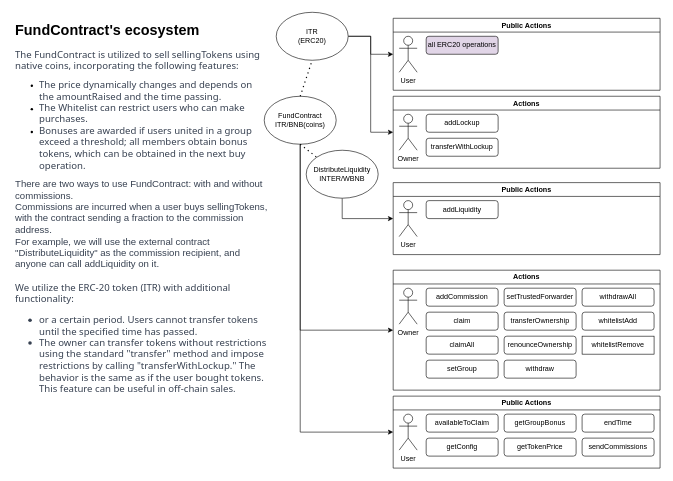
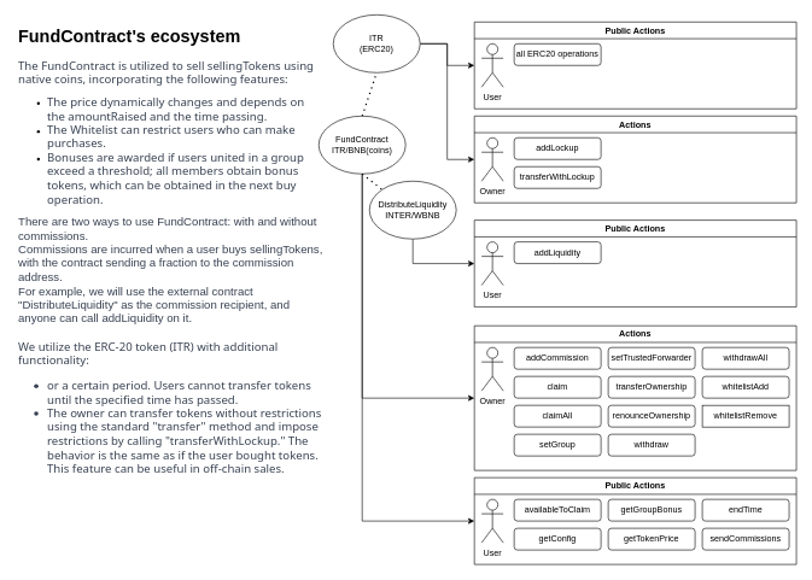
  <mxCell id="0" />
  <mxCell id="1" parent="0" />
  <mxCell id="2" style="edgeStyle=orthogonalEdgeStyle;rounded=0;orthogonalLoop=1;jettySize=auto;html=1;entryX=0;entryY=0.5;entryDx=0;entryDy=0;" edge="1" parent="1" source="4" target="34"><mxGeometry relative="1" as="geometry"><mxPoint x="620" y="50" as="targetPoint" /></mxGeometry></mxCell>
  <mxCell id="3" style="edgeStyle=orthogonalEdgeStyle;rounded=0;orthogonalLoop=1;jettySize=auto;html=1;entryX=0;entryY=0.5;entryDx=0;entryDy=0;" edge="1" parent="1" source="4" target="37"><mxGeometry relative="1" as="geometry" /></mxCell>
  <mxCell id="4" value="ITR&lt;br&gt;(ERC20)" style="ellipse;whiteSpace=wrap;html=1;" vertex="1" parent="1"><mxGeometry x="460" y="20" width="120" height="80" as="geometry" /></mxCell>
  <mxCell id="5" style="edgeStyle=orthogonalEdgeStyle;rounded=0;orthogonalLoop=1;jettySize=auto;html=1;exitX=0.5;exitY=1;exitDx=0;exitDy=0;entryX=0;entryY=0.5;entryDx=0;entryDy=0;" edge="1" parent="1" source="7" target="23"><mxGeometry relative="1" as="geometry"><mxPoint x="520" y="390" as="sourcePoint" /><mxPoint x="640" y="730" as="targetPoint" /><Array as="points"><mxPoint x="500" y="720" /></Array></mxGeometry></mxCell>
  <mxCell id="6" style="edgeStyle=orthogonalEdgeStyle;rounded=0;orthogonalLoop=1;jettySize=auto;html=1;exitX=0.5;exitY=1;exitDx=0;exitDy=0;entryX=0;entryY=0.5;entryDx=0;entryDy=0;" edge="1" parent="1" source="7" target="10"><mxGeometry relative="1" as="geometry"><mxPoint x="519.97" y="240" as="sourcePoint" /><mxPoint x="610" y="550" as="targetPoint" /><Array as="points"><mxPoint x="500" y="550" /></Array></mxGeometry></mxCell>
  <mxCell id="7" value="FundContract&lt;br&gt;ITR/BNB(coins)" style="ellipse;whiteSpace=wrap;html=1;" vertex="1" parent="1"><mxGeometry x="440" y="160" width="120" height="80" as="geometry" /></mxCell>
  <mxCell id="8" style="edgeStyle=orthogonalEdgeStyle;rounded=0;orthogonalLoop=1;jettySize=auto;html=1;exitX=0.5;exitY=1;exitDx=0;exitDy=0;entryX=0;entryY=0.5;entryDx=0;entryDy=0;" edge="1" parent="1" source="9" target="31"><mxGeometry relative="1" as="geometry"><mxPoint x="570" y="347" as="sourcePoint" /><mxPoint x="630" y="380" as="targetPoint" /><Array as="points"><mxPoint x="570" y="364" /></Array></mxGeometry></mxCell>
  <mxCell id="9" value="DistributeLiquidity&lt;br&gt;INTER/WBNB" style="ellipse;whiteSpace=wrap;html=1;" vertex="1" parent="1"><mxGeometry x="510" y="250" width="120" height="80" as="geometry" /></mxCell>
  <mxCell id="10" value="Actions" style="swimlane;whiteSpace=wrap;html=1;" vertex="1" parent="1"><mxGeometry x="655" y="450" width="445" height="200" as="geometry" /></mxCell>
  <mxCell id="11" value="Owner" style="shape=umlActor;verticalLabelPosition=bottom;verticalAlign=top;html=1;" vertex="1" parent="10"><mxGeometry x="10" y="30" width="30" height="60" as="geometry" /></mxCell>
  <mxCell id="12" value="addCommission" style="rounded=1;whiteSpace=wrap;html=1;" vertex="1" parent="10"><mxGeometry x="55" y="30" width="120" height="30" as="geometry" /></mxCell>
  <mxCell id="13" value="whitelistAdd" style="rounded=1;whiteSpace=wrap;html=1;" vertex="1" parent="10"><mxGeometry x="315" y="70" width="120" height="30" as="geometry" /></mxCell>
  <mxCell id="14" value="whitelistRemove" style="whiteSpace=wrap;html=1;rounded=0;" vertex="1" parent="10"><mxGeometry x="315" y="110" width="120" height="30" as="geometry" /></mxCell>
  <mxCell id="15" value="claim" style="rounded=1;whiteSpace=wrap;html=1;" vertex="1" parent="10"><mxGeometry x="55" y="70" width="120" height="30" as="geometry" /></mxCell>
  <mxCell id="16" value="claimAll" style="rounded=1;whiteSpace=wrap;html=1;" vertex="1" parent="10"><mxGeometry x="55" y="110" width="120" height="30" as="geometry" /></mxCell>
  <mxCell id="17" value="setGroup" style="rounded=1;whiteSpace=wrap;html=1;" vertex="1" parent="10"><mxGeometry x="55" y="150" width="120" height="30" as="geometry" /></mxCell>
  <mxCell id="18" value="setTrustedForwarder" style="rounded=1;whiteSpace=wrap;html=1;" vertex="1" parent="10"><mxGeometry x="185" y="30" width="120" height="30" as="geometry" /></mxCell>
  <mxCell id="19" value="transferOwnership" style="rounded=1;whiteSpace=wrap;html=1;" vertex="1" parent="10"><mxGeometry x="185" y="70" width="120" height="30" as="geometry" /></mxCell>
  <mxCell id="20" value="renounceOwnership" style="rounded=1;whiteSpace=wrap;html=1;" vertex="1" parent="10"><mxGeometry x="185" y="110" width="120" height="30" as="geometry" /></mxCell>
  <mxCell id="21" value="withdraw" style="rounded=1;whiteSpace=wrap;html=1;" vertex="1" parent="10"><mxGeometry x="185" y="150" width="120" height="30" as="geometry" /></mxCell>
  <mxCell id="22" value="withdrawAll" style="rounded=1;whiteSpace=wrap;html=1;" vertex="1" parent="10"><mxGeometry x="315" y="30" width="120" height="30" as="geometry" /></mxCell>
  <mxCell id="23" value="Public Actions" style="swimlane;whiteSpace=wrap;html=1;" vertex="1" parent="1"><mxGeometry x="655" y="660" width="445" height="120" as="geometry" /></mxCell>
  <mxCell id="24" value="User" style="shape=umlActor;verticalLabelPosition=bottom;verticalAlign=top;html=1;" vertex="1" parent="23"><mxGeometry x="10" y="30" width="30" height="60" as="geometry" /></mxCell>
  <mxCell id="25" value="sendCommissions" style="rounded=1;whiteSpace=wrap;html=1;" vertex="1" parent="23"><mxGeometry x="315" y="70" width="120" height="30" as="geometry" /></mxCell>
  <mxCell id="26" value="availableToClaim" style="rounded=1;whiteSpace=wrap;html=1;" vertex="1" parent="23"><mxGeometry x="55" y="30" width="120" height="30" as="geometry" /></mxCell>
  <mxCell id="27" value="getTokenPrice" style="rounded=1;whiteSpace=wrap;html=1;" vertex="1" parent="23"><mxGeometry x="185" y="70" width="120" height="30" as="geometry" /></mxCell>
  <mxCell id="28" value="getGroupBonus" style="rounded=1;whiteSpace=wrap;html=1;" vertex="1" parent="23"><mxGeometry x="185" y="30" width="120" height="30" as="geometry" /></mxCell>
  <mxCell id="29" value="endTime" style="rounded=1;whiteSpace=wrap;html=1;" vertex="1" parent="23"><mxGeometry x="315" y="30" width="120" height="30" as="geometry" /></mxCell>
  <mxCell id="30" value="getConfig" style="rounded=1;whiteSpace=wrap;html=1;" vertex="1" parent="23"><mxGeometry x="55" y="70" width="120" height="30" as="geometry" /></mxCell>
  <mxCell id="31" value="Public Actions" style="swimlane;whiteSpace=wrap;html=1;" vertex="1" parent="1"><mxGeometry x="655" y="304" width="445" height="120" as="geometry" /></mxCell>
  <mxCell id="32" value="User" style="shape=umlActor;verticalLabelPosition=bottom;verticalAlign=top;html=1;" vertex="1" parent="31"><mxGeometry x="10" y="30" width="30" height="60" as="geometry" /></mxCell>
  <mxCell id="33" value="addLiquidity" style="rounded=1;whiteSpace=wrap;html=1;" vertex="1" parent="31"><mxGeometry x="55" y="30" width="120" height="30" as="geometry" /></mxCell>
  <mxCell id="34" value="Public Actions" style="swimlane;whiteSpace=wrap;html=1;" vertex="1" parent="1"><mxGeometry x="655" y="30" width="445" height="120" as="geometry" /></mxCell>
  <mxCell id="35" value="User" style="shape=umlActor;verticalLabelPosition=bottom;verticalAlign=top;html=1;" vertex="1" parent="34"><mxGeometry x="10" y="30" width="30" height="60" as="geometry" /></mxCell>
- <mxCell id="36" value="all ERC20 operations" style="rounded=1;whiteSpace=wrap;html=1;fillColor=#e1d5e7;" vertex="1" parent="34"><mxGeometry x="55" y="30" width="120" height="30" as="geometry" /></mxCell>
+ <mxCell id="36" value="all ERC20 operations" style="rounded=1;whiteSpace=wrap;html=1;" vertex="1" parent="34"><mxGeometry x="55" y="30" width="120" height="30" as="geometry" /></mxCell>
  <mxCell id="37" value="Actions" style="swimlane;whiteSpace=wrap;html=1;" vertex="1" parent="1"><mxGeometry x="655" y="160" width="445" height="120" as="geometry" /></mxCell>
  <mxCell id="38" value="Owner" style="shape=umlActor;verticalLabelPosition=bottom;verticalAlign=top;html=1;" vertex="1" parent="37"><mxGeometry x="10" y="30" width="30" height="60" as="geometry" /></mxCell>
  <mxCell id="39" value="addLockup" style="rounded=1;whiteSpace=wrap;html=1;" vertex="1" parent="37"><mxGeometry x="55" y="30" width="120" height="30" as="geometry" /></mxCell>
  <mxCell id="40" value="transferWithLockup" style="rounded=1;whiteSpace=wrap;html=1;" vertex="1" parent="37"><mxGeometry x="55" y="70" width="120" height="30" as="geometry" /></mxCell>
  <mxCell id="41" value="" style="endArrow=none;dashed=1;html=1;dashPattern=1 3;strokeWidth=2;rounded=0;entryX=0.5;entryY=1;entryDx=0;entryDy=0;exitX=0.5;exitY=0;exitDx=0;exitDy=0;" edge="1" parent="1" source="7" target="4"><mxGeometry width="50" height="50" relative="1" as="geometry"><mxPoint x="370" y="240" as="sourcePoint" /><mxPoint x="420" y="190" as="targetPoint" /></mxGeometry></mxCell>
  <mxCell id="42" value="" style="endArrow=none;dashed=1;html=1;dashPattern=1 3;strokeWidth=2;rounded=0;entryX=0;entryY=0;entryDx=0;entryDy=0;exitX=0.5;exitY=1;exitDx=0;exitDy=0;" edge="1" parent="1" source="7" target="9"><mxGeometry width="50" height="50" relative="1" as="geometry"><mxPoint x="750" y="410" as="sourcePoint" /><mxPoint x="800" y="360" as="targetPoint" /></mxGeometry></mxCell>
  <mxCell id="43" value="&lt;h1&gt;FundContract's ecosystem&lt;/h1&gt;&lt;p&gt;&lt;span style=&quot;color: rgb(55, 65, 81); font-family: Söhne, ui-sans-serif, system-ui, -apple-system, &amp;quot;Segoe UI&amp;quot;, Roboto, Ubuntu, Cantarell, &amp;quot;Noto Sans&amp;quot;, sans-serif, &amp;quot;Helvetica Neue&amp;quot;, Arial, &amp;quot;Apple Color Emoji&amp;quot;, &amp;quot;Segoe UI Emoji&amp;quot;, &amp;quot;Segoe UI Symbol&amp;quot;, &amp;quot;Noto Color Emoji&amp;quot;; font-size: 16px; background-color: initial;&quot;&gt;The FundContract is utilized to sell sellingTokens using native coins, incorporating the following features:&lt;/span&gt;&lt;br&gt;&lt;/p&gt;&lt;ul&gt;&lt;li&gt;&lt;span style=&quot;color: rgb(55, 65, 81); font-family: Söhne, ui-sans-serif, system-ui, -apple-system, &amp;quot;Segoe UI&amp;quot;, Roboto, Ubuntu, Cantarell, &amp;quot;Noto Sans&amp;quot;, sans-serif, &amp;quot;Helvetica Neue&amp;quot;, Arial, &amp;quot;Apple Color Emoji&amp;quot;, &amp;quot;Segoe UI Emoji&amp;quot;, &amp;quot;Segoe UI Symbol&amp;quot;, &amp;quot;Noto Color Emoji&amp;quot;; font-size: 16px; background-color: initial;&quot;&gt;The price dynamically changes and depends on the amountRaised and the time passing.&lt;/span&gt;&lt;/li&gt;&lt;li&gt;&lt;span style=&quot;color: rgb(55, 65, 81); font-family: Söhne, ui-sans-serif, system-ui, -apple-system, &amp;quot;Segoe UI&amp;quot;, Roboto, Ubuntu, Cantarell, &amp;quot;Noto Sans&amp;quot;, sans-serif, &amp;quot;Helvetica Neue&amp;quot;, Arial, &amp;quot;Apple Color Emoji&amp;quot;, &amp;quot;Segoe UI Emoji&amp;quot;, &amp;quot;Segoe UI Symbol&amp;quot;, &amp;quot;Noto Color Emoji&amp;quot;; font-size: 16px; background-color: initial;&quot;&gt;The Whitelist can restrict users who can make purchases.&lt;/span&gt;&lt;/li&gt;&lt;li&gt;&lt;span style=&quot;color: rgb(55, 65, 81); font-family: Söhne, ui-sans-serif, system-ui, -apple-system, &amp;quot;Segoe UI&amp;quot;, Roboto, Ubuntu, Cantarell, &amp;quot;Noto Sans&amp;quot;, sans-serif, &amp;quot;Helvetica Neue&amp;quot;, Arial, &amp;quot;Apple Color Emoji&amp;quot;, &amp;quot;Segoe UI Emoji&amp;quot;, &amp;quot;Segoe UI Symbol&amp;quot;, &amp;quot;Noto Color Emoji&amp;quot;; font-size: 16px; background-color: initial;&quot;&gt;Bonuses are awarded if users united in a group exceed a threshold; all members obtain bonus tokens, which can be obtained in the next buy operation.&lt;br&gt;&lt;/span&gt;&lt;/li&gt;&lt;/ul&gt;&lt;font face=&quot;Helvetica&quot; color=&quot;#374151&quot; style=&quot;font-size: 16px;&quot;&gt;There are two ways to use FundContract: with and without commissions. &lt;br&gt;Commissions are incurred when a user buys sellingTokens, with the contract sending a fraction to the commission address. &lt;br&gt;For example, we will use the external contract &quot;DistributeLiquidity&quot; as the commission recipient, and anyone can call addLiquidity on it.&lt;br&gt;&lt;/font&gt;&lt;font style=&quot;font-size: 16px;&quot;&gt;&lt;font color=&quot;#374151&quot; face=&quot;Söhne, ui-sans-serif, system-ui, -apple-system, &amp;quot;Segoe UI&amp;quot;, Roboto, Ubuntu, Cantarell, &amp;quot;Noto Sans&amp;quot;, sans-serif, &amp;quot;Helvetica Neue&amp;quot;, Arial, &amp;quot;Apple Color Emoji&amp;quot;, &amp;quot;Segoe UI Emoji&amp;quot;, &amp;quot;Segoe UI Symbol&amp;quot;, &amp;quot;Noto Color Emoji&quot; style=&quot;font-size: 16px;&quot;&gt;&lt;br&gt;&lt;/font&gt;&lt;font style=&quot;font-size: 16px;&quot; face=&quot;Söhne, ui-sans-serif, system-ui, -apple-system, Segoe UI, Roboto, Ubuntu, Cantarell, Noto Sans, sans-serif, Helvetica Neue, Arial, Apple Color Emoji, Segoe UI Emoji, Segoe UI Symbol, Noto Color Emoji&quot; color=&quot;#374151&quot;&gt;We utilize the ERC-20 token (ITR) with additional functionality:&lt;br&gt;&lt;ul&gt;&lt;li&gt;or a certain period. Users cannot transfer tokens until the specified time has passed.&lt;br&gt;&lt;/li&gt;&lt;li&gt;The owner can transfer tokens without restrictions using the standard &quot;transfer&quot; method and impose restrictions by calling &quot;transferWithLockup.&quot; The behavior is the same as if the user bought tokens. This feature can be useful in off-chain sales.&lt;br&gt;&lt;/li&gt;&lt;/ul&gt;&lt;/font&gt;&lt;/font&gt;&lt;br style=&quot;font-size: 16px;&quot;&gt;&lt;p style=&quot;border: 0px solid rgb(217, 217, 227); box-sizing: border-box; --tw-border-spacing-x: 0; --tw-border-spacing-y: 0; --tw-translate-x: 0; --tw-translate-y: 0; --tw-rotate: 0; --tw-skew-x: 0; --tw-skew-y: 0; --tw-scale-x: 1; --tw-scale-y: 1; --tw-pan-x: ; --tw-pan-y: ; --tw-pinch-zoom: ; --tw-scroll-snap-strictness: proximity; --tw-gradient-from-position: ; --tw-gradient-via-position: ; --tw-gradient-to-position: ; --tw-ordinal: ; --tw-slashed-zero: ; --tw-numeric-figure: ; --tw-numeric-spacing: ; --tw-numeric-fraction: ; --tw-ring-inset: ; --tw-ring-offset-width: 0px; --tw-ring-offset-color: #fff; --tw-ring-color: rgba(69,89,164,.5); --tw-ring-offset-shadow: 0 0 transparent; --tw-ring-shadow: 0 0 transparent; --tw-shadow: 0 0 transparent; --tw-shadow-colored: 0 0 transparent; --tw-blur: ; --tw-brightness: ; --tw-contrast: ; --tw-grayscale: ; --tw-hue-rotate: ; --tw-invert: ; --tw-saturate: ; --tw-sepia: ; --tw-drop-shadow: ; --tw-backdrop-blur: ; --tw-backdrop-brightness: ; --tw-backdrop-contrast: ; --tw-backdrop-grayscale: ; --tw-backdrop-hue-rotate: ; --tw-backdrop-invert: ; --tw-backdrop-opacity: ; --tw-backdrop-saturate: ; --tw-backdrop-sepia: ; margin: 1.25em 0px 0px; color: rgb(55, 65, 81); font-family: Söhne, ui-sans-serif, system-ui, -apple-system, &amp;quot;Segoe UI&amp;quot;, Roboto, Ubuntu, Cantarell, &amp;quot;Noto Sans&amp;quot;, sans-serif, &amp;quot;Helvetica Neue&amp;quot;, Arial, &amp;quot;Apple Color Emoji&amp;quot;, &amp;quot;Segoe UI Emoji&amp;quot;, &amp;quot;Segoe UI Symbol&amp;quot;, &amp;quot;Noto Color Emoji&amp;quot;; font-size: 16px;&quot;&gt;&lt;/p&gt;" style="text;html=1;strokeColor=none;fillColor=none;spacing=5;spacingTop=-20;whiteSpace=wrap;overflow=hidden;rounded=0;" vertex="1" parent="1"><mxGeometry x="20" y="30" width="430" height="740" as="geometry" /></mxCell>
